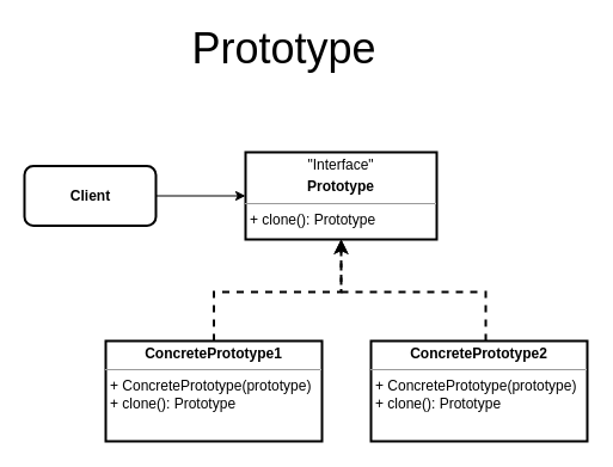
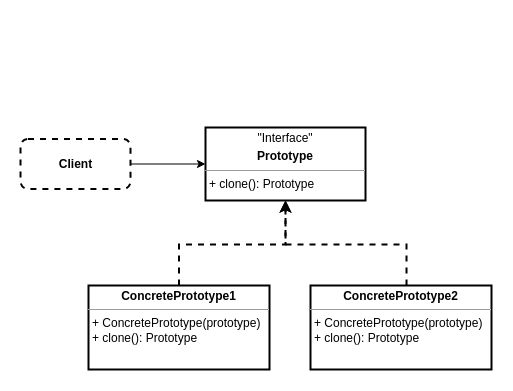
  <mxCell id="0" />
  <mxCell id="1" parent="0" />
  <mxCell id="2" value="&lt;p style=&quot;margin: 0px ; margin-top: 4px ; text-align: center&quot;&gt;&quot;Interface&quot;&lt;/p&gt;&lt;p style=&quot;margin: 0px ; margin-top: 4px ; text-align: center&quot;&gt;&lt;b&gt;Prototype&lt;/b&gt;&lt;/p&gt;&lt;hr size=&quot;1&quot;&gt;&lt;p style=&quot;margin: 0px ; margin-left: 4px&quot;&gt;+ clone(): Prototype&lt;/p&gt;" style="verticalAlign=top;align=left;overflow=fill;fontSize=12;fontFamily=Helvetica;html=1;strokeWidth=2;" parent="1" vertex="1"><mxGeometry x="205" y="127" width="160" height="73" as="geometry" /></mxCell>
  <mxCell id="3" style="edgeStyle=orthogonalEdgeStyle;rounded=0;orthogonalLoop=1;jettySize=auto;html=1;entryX=0;entryY=0.5;entryDx=0;entryDy=0;" parent="1" source="4" target="2" edge="1"><mxGeometry relative="1" as="geometry"><mxPoint x="145" y="163.5" as="targetPoint" /></mxGeometry></mxCell>
- <mxCell id="4" value="&lt;b&gt;Client&lt;/b&gt;" style="html=1;rounded=1;strokeWidth=2;" parent="1" vertex="1"><mxGeometry x="20" y="138.5" width="110" height="50" as="geometry" /></mxCell>
- <mxCell id="5" value="Prototype" style="text;html=1;strokeColor=none;fillColor=none;align=center;verticalAlign=middle;whiteSpace=wrap;rounded=0;fontSize=36;fontStyle=0;spacingTop=0;spacingLeft=0;" parent="1" vertex="1"><mxGeometry x="130" y="20" width="215" height="40" as="geometry" /></mxCell>
+ <mxCell id="4" value="&lt;b&gt;Client&lt;/b&gt;" style="html=1;rounded=1;strokeWidth=2;dashed=1;" parent="1" vertex="1"><mxGeometry x="20" y="138.5" width="110" height="50" as="geometry" /></mxCell>
  <mxCell id="6" style="edgeStyle=orthogonalEdgeStyle;rounded=0;orthogonalLoop=1;jettySize=auto;html=1;entryX=0.5;entryY=1;entryDx=0;entryDy=0;dashed=1;strokeWidth=2;" edge="1" parent="1" target="2"><mxGeometry relative="1" as="geometry"><mxPoint x="406.034" y="285" as="sourcePoint" /><Array as="points"><mxPoint x="406" y="244" /><mxPoint x="285" y="244" /></Array></mxGeometry></mxCell>
  <mxCell id="7" style="edgeStyle=orthogonalEdgeStyle;rounded=0;orthogonalLoop=1;jettySize=auto;html=1;entryX=0.5;entryY=1;entryDx=0;entryDy=0;dashed=1;strokeWidth=2;" edge="1" parent="1"><mxGeometry relative="1" as="geometry"><mxPoint x="178.5" y="285" as="sourcePoint" /><mxPoint x="285" y="200" as="targetPoint" /><Array as="points"><mxPoint x="179" y="244" /><mxPoint x="285" y="244" /></Array></mxGeometry></mxCell>
  <mxCell id="8" value="&lt;p style=&quot;margin: 0px ; margin-top: 4px ; text-align: center&quot;&gt;&lt;span style=&quot;font-weight: 700&quot;&gt;ConcretePrototype1&lt;/span&gt;&lt;br&gt;&lt;/p&gt;&lt;hr size=&quot;1&quot;&gt;&lt;p style=&quot;margin: 0px ; margin-left: 4px&quot;&gt;+ ConcretePrototype(prototype)&lt;br style=&quot;padding: 0px ; margin: 0px&quot;&gt;+ clone(): Prototype&lt;br&gt;&lt;/p&gt;" style="verticalAlign=top;align=left;overflow=fill;fontSize=12;fontFamily=Helvetica;html=1;strokeWidth=2;" vertex="1" parent="1"><mxGeometry x="88" y="285" width="181" height="84" as="geometry" /></mxCell>
  <mxCell id="9" value="&lt;p style=&quot;margin: 0px ; margin-top: 4px ; text-align: center&quot;&gt;&lt;span style=&quot;font-weight: 700&quot;&gt;ConcretePrototype2&lt;/span&gt;&lt;br&gt;&lt;/p&gt;&lt;hr size=&quot;1&quot;&gt;&lt;p style=&quot;margin: 0px ; margin-left: 4px&quot;&gt;+ ConcretePrototype(prototype)&lt;br style=&quot;padding: 0px ; margin: 0px&quot;&gt;+ clone(): Prototype&lt;br&gt;&lt;/p&gt;" style="verticalAlign=top;align=left;overflow=fill;fontSize=12;fontFamily=Helvetica;html=1;strokeWidth=2;" vertex="1" parent="1"><mxGeometry x="310" y="285" width="181" height="84" as="geometry" /></mxCell>
